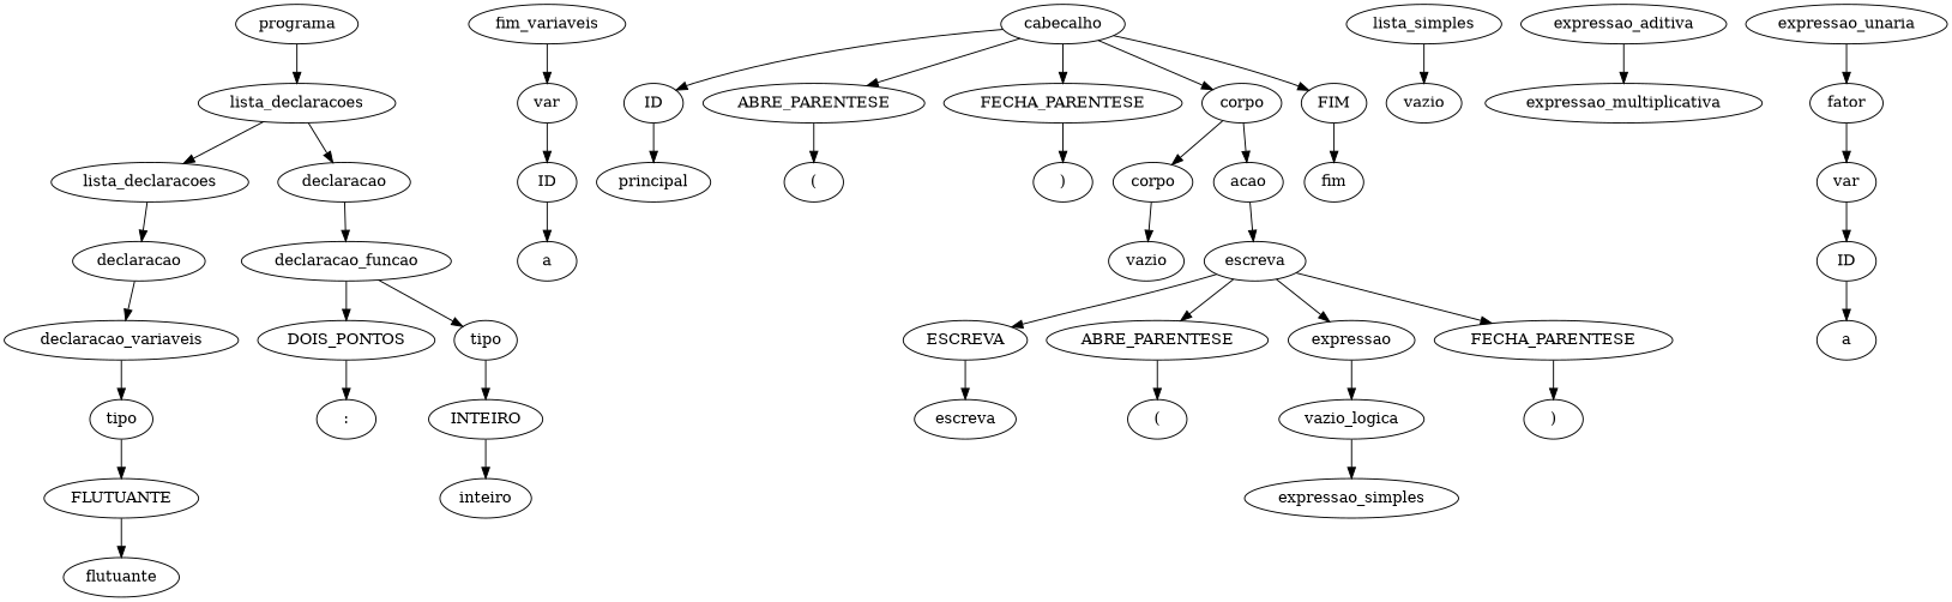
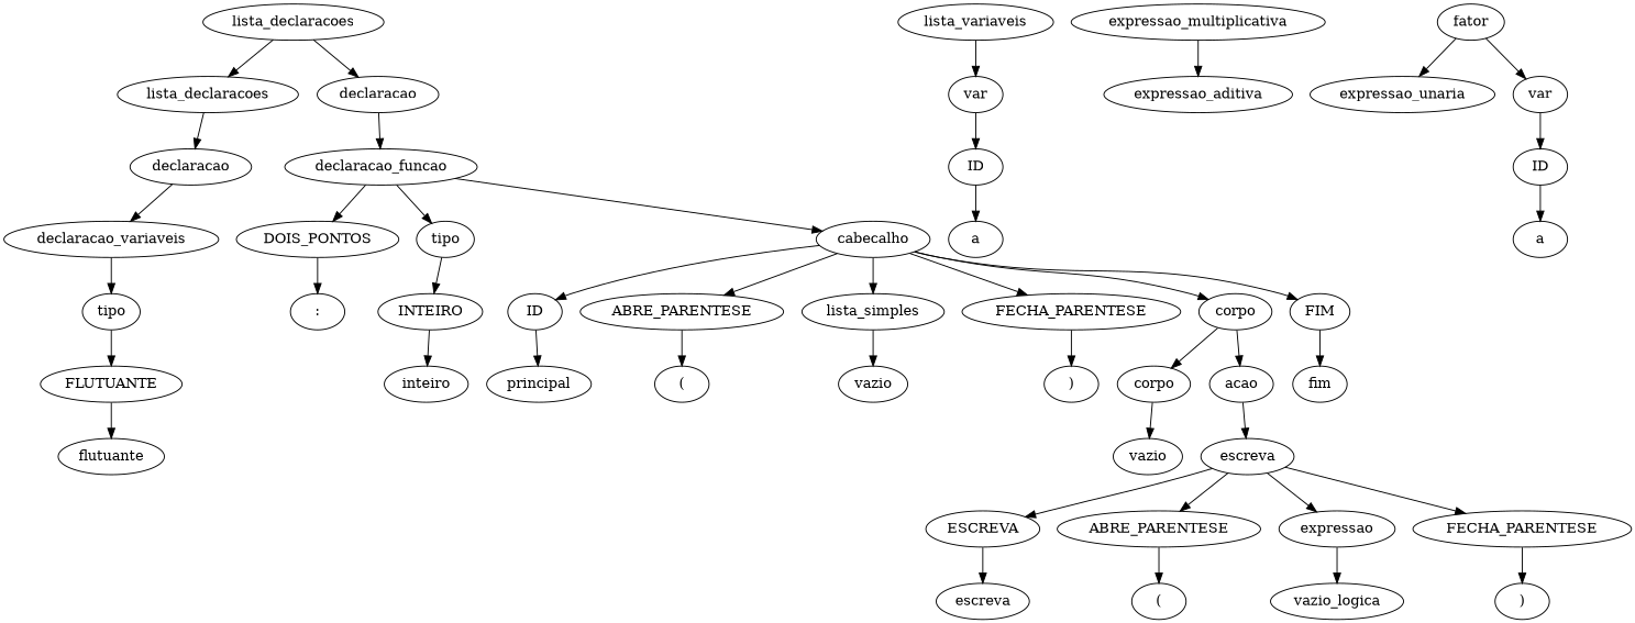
  digraph {
-   n1 [label=programa]
    n2 [label=lista_declaracoes]
    n3 [label=lista_declaracoes]
    n4 [label=declaracao]
    n5 [label=declaracao]
    n6 [label=declaracao_funcao]
    n7 [label=declaracao_variaveis]
    n8 [label=tipo]
    n9 [label=FLUTUANTE]
    n10 [label=DOIS_PONTOS]
    n11 [label=":"]
-   n12 [label=fim_variaveis]
+   n12 [label=lista_variaveis]
    n13 [label=var]
    n14 [label=flutuante]
    n15 [label=ID]
    n16 [label=a]
    n17 [label=tipo]
    n18 [label=cabecalho]
    n19 [label=INTEIRO]
    n20 [label=ID]
    n21 [label=ABRE_PARENTESE]
    n22 [label=lista_simples]
    n23 [label=FECHA_PARENTESE]
    n24 [label=corpo]
    n25 [label=FIM]
    n26 [label=inteiro]
    n27 [label=principal]
    n28 [label="("]
    n29 [label=vazio]
    n30 [label=")"]
    n31 [label=corpo]
    n32 [label=acao]
    n33 [label=fim]
    n34 [label=vazio]
    n35 [label=escreva]
    n36 [label=ESCREVA]
    n37 [label=ABRE_PARENTESE]
    n38 [label=expressao]
    n39 [label=FECHA_PARENTESE]
    n40 [label=escreva]
    n41 [label="("]
    n42 [label=vazio_logica]
    n43 [label=")"]
-   n44 [label=expressao_simples]
    n45 [label=expressao_aditiva]
    n46 [label=expressao_multiplicativa]
    n47 [label=expressao_unaria]
    n48 [label=fator]
    n49 [label=var]
    n50 [label=ID]
    n51 [label=a]
-   n1 -> n2
    n2 -> n3
    n2 -> n4
    n3 -> n5
    n4 -> n6
    n5 -> n7
    n6 -> n10
    n6 -> n17
+   n6 -> n18
    n7 -> n8
    n8 -> n9
    n9 -> n14
    n10 -> n11
    n12 -> n13
    n13 -> n15
    n15 -> n16
    n17 -> n19
    n18 -> n20
    n18 -> n21
+   n18 -> n22
    n18 -> n23
    n18 -> n24
    n18 -> n25
    n19 -> n26
    n20 -> n27
    n21 -> n28
    n22 -> n29
    n23 -> n30
    n24 -> n31
    n24 -> n32
    n25 -> n33
    n31 -> n34
    n32 -> n35
    n35 -> n36
    n35 -> n37
    n35 -> n38
    n35 -> n39
    n36 -> n40
    n37 -> n41
    n38 -> n42
    n39 -> n43
-   n42 -> n44
-   n45 -> n46
-   n47 -> n48
+   n46 -> n45
+   n48 -> n47
    n48 -> n49
    n49 -> n50
    n50 -> n51
  }
